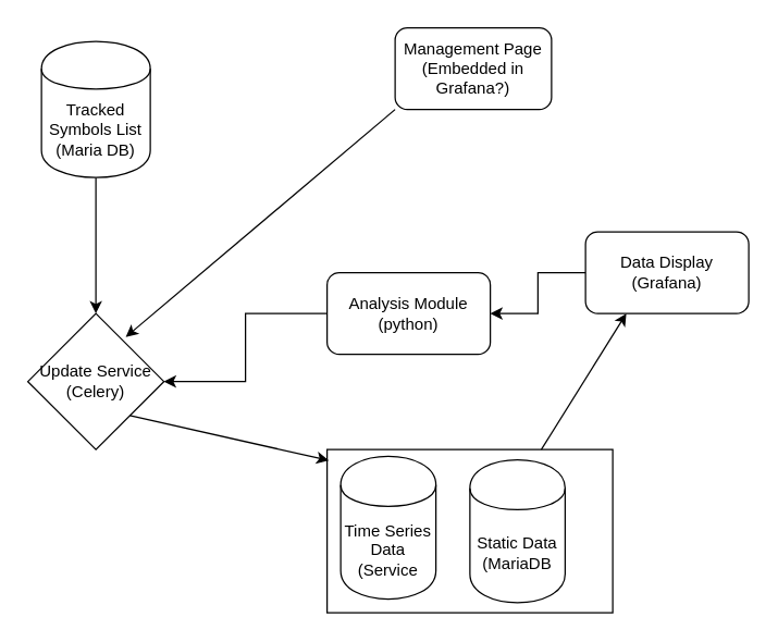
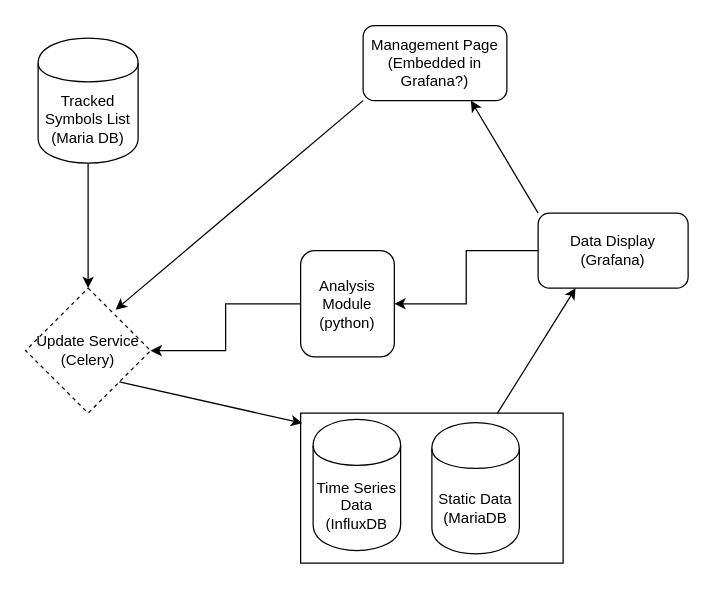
  <mxCell id="0" />
  <mxCell id="1" parent="0" />
  <mxCell id="2" style="edgeStyle=orthogonalEdgeStyle;rounded=0;orthogonalLoop=1;jettySize=auto;html=1;" edge="1" parent="1" source="3" target="5"><mxGeometry relative="1" as="geometry" /></mxCell>
  <mxCell id="3" value="Tracked Symbols List&lt;br&gt;(Maria DB)" style="shape=cylinder;whiteSpace=wrap;html=1;boundedLbl=1;backgroundOutline=1;" vertex="1" parent="1"><mxGeometry x="30" y="30" width="80" height="100" as="geometry" /></mxCell>
  <mxCell id="4" value="Management Page&lt;br&gt;(Embedded in Grafana?)" style="rounded=1;whiteSpace=wrap;html=1;" vertex="1" parent="1"><mxGeometry x="290" y="20" width="115" height="60" as="geometry" /></mxCell>
- <mxCell id="5" value="Update Service&lt;br&gt;(Celery)" style="rhombus;whiteSpace=wrap;html=1;" vertex="1" parent="1"><mxGeometry x="20" y="230" width="100" height="100" as="geometry" /></mxCell>
+ <mxCell id="5" value="Update Service&lt;br&gt;(Celery)" style="rhombus;whiteSpace=wrap;html=1;dashed=1;" vertex="1" parent="1"><mxGeometry x="20" y="230" width="100" height="100" as="geometry" /></mxCell>
  <mxCell id="6" value="" style="endArrow=classic;html=1;entryX=0.72;entryY=0.173;entryDx=0;entryDy=0;entryPerimeter=0;exitX=0;exitY=1;exitDx=0;exitDy=0;" edge="1" parent="1" source="4" target="5"><mxGeometry width="50" height="50" relative="1" as="geometry"><mxPoint x="210" y="180" as="sourcePoint" /><mxPoint x="260" y="130" as="targetPoint" /></mxGeometry></mxCell>
  <mxCell id="7" style="edgeStyle=orthogonalEdgeStyle;rounded=0;orthogonalLoop=1;jettySize=auto;html=1;" edge="1" parent="1" source="8" target="11"><mxGeometry relative="1" as="geometry" /></mxCell>
  <mxCell id="8" value="Data Display&lt;br&gt;(Grafana)" style="rounded=1;whiteSpace=wrap;html=1;" vertex="1" parent="1"><mxGeometry x="430" y="170" width="120" height="60" as="geometry" /></mxCell>
+ <mxCell id="9" value="" style="endArrow=classic;html=1;entryX=0.75;entryY=1;entryDx=0;entryDy=0;exitX=0;exitY=0;exitDx=0;exitDy=0;" edge="1" parent="1" source="8" target="4"><mxGeometry width="50" height="50" relative="1" as="geometry"><mxPoint x="360" y="270" as="sourcePoint" /><mxPoint x="410" y="220" as="targetPoint" /></mxGeometry></mxCell>
  <mxCell id="10" style="edgeStyle=orthogonalEdgeStyle;rounded=0;orthogonalLoop=1;jettySize=auto;html=1;entryX=1;entryY=0.5;entryDx=0;entryDy=0;" edge="1" parent="1" source="11" target="5"><mxGeometry relative="1" as="geometry" /></mxCell>
- <mxCell id="11" value="Analysis Module&lt;br&gt;(python)" style="rounded=1;whiteSpace=wrap;html=1;" vertex="1" parent="1"><mxGeometry x="240" y="200" width="120" height="60" as="geometry" /></mxCell>
+ <mxCell id="11" value="Analysis Module&lt;br&gt;(python)" style="rounded=1;whiteSpace=wrap;html=1;" vertex="1" parent="1"><mxGeometry x="240" y="200" width="75" height="85" as="geometry" /></mxCell>
  <mxCell id="12" value="" style="rounded=0;whiteSpace=wrap;html=1;" vertex="1" parent="1"><mxGeometry x="240" y="330" width="210" height="120" as="geometry" /></mxCell>
- <mxCell id="13" value="Time Series Data&lt;br&gt;(Service" style="shape=cylinder;whiteSpace=wrap;html=1;boundedLbl=1;backgroundOutline=1;" vertex="1" parent="1"><mxGeometry x="250" y="335" width="70" height="105" as="geometry" /></mxCell>
+ <mxCell id="13" value="Time Series Data&lt;br&gt;(InfluxDB" style="shape=cylinder;whiteSpace=wrap;html=1;boundedLbl=1;backgroundOutline=1;" vertex="1" parent="1"><mxGeometry x="250" y="335" width="70" height="105" as="geometry" /></mxCell>
  <mxCell id="14" value="Static Data&lt;br&gt;(MariaDB" style="shape=cylinder;whiteSpace=wrap;html=1;boundedLbl=1;backgroundOutline=1;" vertex="1" parent="1"><mxGeometry x="345" y="337.5" width="70" height="105" as="geometry" /></mxCell>
  <mxCell id="15" value="" style="endArrow=classic;html=1;exitX=0.75;exitY=0;exitDx=0;exitDy=0;entryX=0.25;entryY=1;entryDx=0;entryDy=0;" edge="1" parent="1" source="12" target="8"><mxGeometry width="50" height="50" relative="1" as="geometry"><mxPoint x="450" y="280" as="sourcePoint" /><mxPoint x="500" y="230" as="targetPoint" /></mxGeometry></mxCell>
  <mxCell id="16" value="" style="endArrow=classic;html=1;entryX=0.006;entryY=0.067;entryDx=0;entryDy=0;entryPerimeter=0;exitX=1;exitY=1;exitDx=0;exitDy=0;" edge="1" parent="1" source="5" target="12"><mxGeometry width="50" height="50" relative="1" as="geometry"><mxPoint x="100" y="390" as="sourcePoint" /><mxPoint x="150" y="340" as="targetPoint" /></mxGeometry></mxCell>
